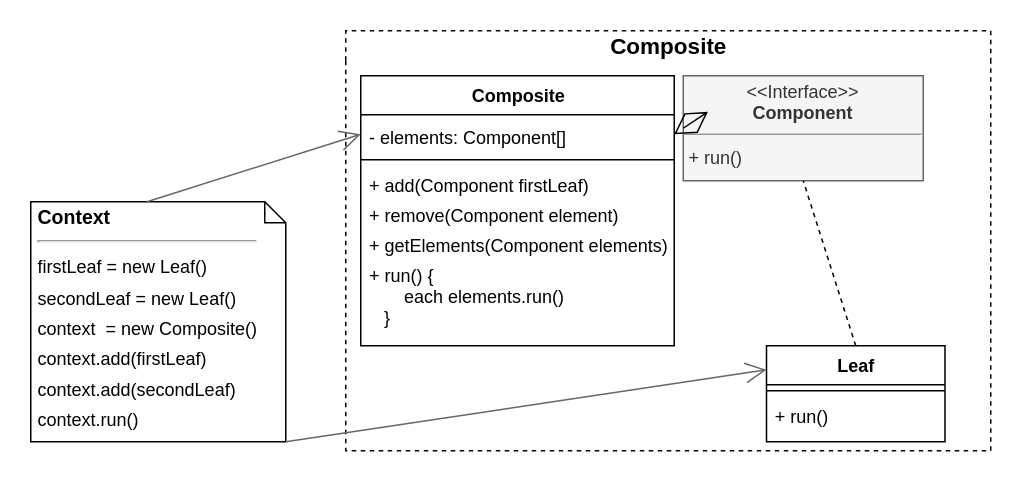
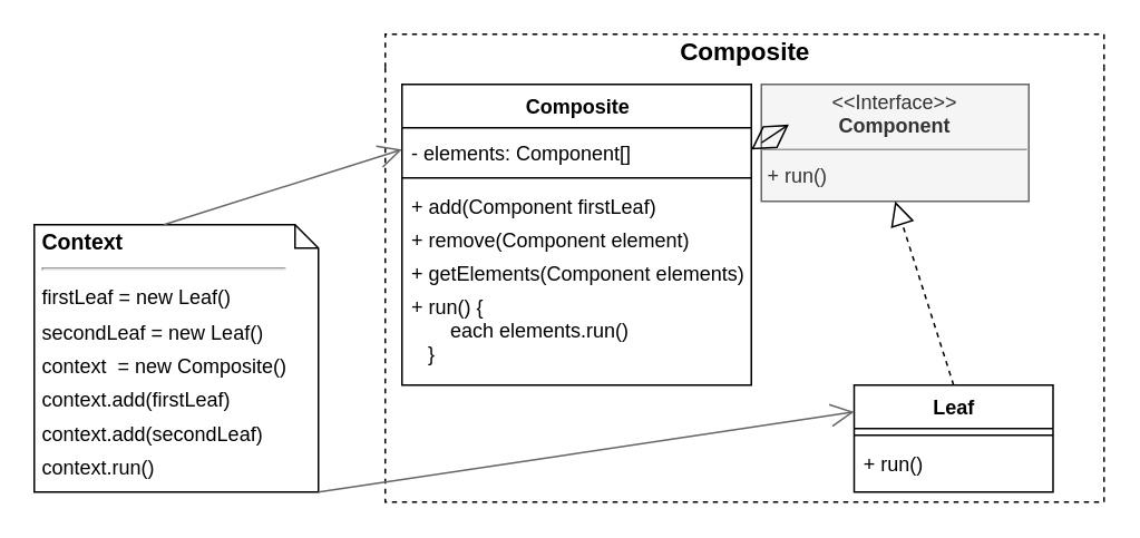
  <mxCell id="0" />
  <mxCell id="1" parent="0" />
  <mxCell id="2" value="&lt;p style=&quot;line-height: 20%&quot;&gt;Context&lt;br&gt;&lt;/p&gt;&lt;hr&gt;&lt;span style=&quot;font-size: 12px ; font-weight: 400 ; line-height: 170%&quot;&gt;firstLeaf = new Leaf()&lt;br&gt;&lt;/span&gt;&lt;font style=&quot;font-size: 12px&quot;&gt;&lt;span style=&quot;font-weight: normal ; line-height: 170%&quot;&gt;secondLeaf = new Leaf()&lt;br&gt;&lt;/span&gt;&lt;/font&gt;&lt;span style=&quot;font-weight: 400 ; line-height: 170% ; font-size: 12px&quot;&gt;context&amp;nbsp; = new Composite()&lt;br&gt;&lt;/span&gt;&lt;span style=&quot;font-size: 12px ; font-weight: 400 ; line-height: 170%&quot;&gt;context.add(firstLeaf)&lt;br&gt;&lt;/span&gt;&lt;span style=&quot;font-size: 12px ; font-weight: 400 ; line-height: 170%&quot;&gt;context.add(secondLeaf)&lt;br&gt;&lt;/span&gt;&lt;span style=&quot;font-size: 12px ; font-weight: 400 ; line-height: 170%&quot;&gt;context.run()&lt;/span&gt;&lt;br&gt;&lt;p&gt;&lt;/p&gt;" style="shape=note;size=14;verticalAlign=top;align=left;spacingTop=-13;rounded=0;shadow=0;glass=0;comic=0;strokeColor=#000000;fillColor=none;fontSize=13;fontStyle=1;labelBorderColor=none;whiteSpace=wrap;html=1;spacingLeft=0;spacingBottom=0;spacingRight=0;spacing=5;labelBackgroundColor=none;" parent="1" vertex="1"><mxGeometry x="20" y="134" width="170" height="160" as="geometry" /></mxCell>
  <mxCell id="3" value="Composite" style="swimlane;html=1;horizontal=1;startSize=20;fillColor=none;strokeColor=#000000;rounded=0;comic=0;fontSize=15;dashed=1;swimlaneLine=0;shadow=0;glass=0;perimeterSpacing=0;labelBackgroundColor=none;collapsible=0;" parent="1" vertex="1"><mxGeometry x="230" y="20" width="430" height="280" as="geometry"><mxRectangle x="270" y="60" width="100" height="20" as="alternateBounds" /></mxGeometry></mxCell>
  <mxCell id="4" value="Composite" style="swimlane;fontStyle=1;align=center;verticalAlign=top;childLayout=stackLayout;horizontal=1;startSize=26;horizontalStack=0;resizeParent=1;resizeParentMax=0;resizeLast=0;collapsible=0;marginBottom=0;rounded=0;shadow=0;glass=0;comic=0;strokeWidth=1;fontSize=12;labelBackgroundColor=none;fillColor=#ffffff;html=1;" parent="3" vertex="1"><mxGeometry x="10" y="30" width="209" height="180" as="geometry" /></mxCell>
  <mxCell id="5" value="- elements: Component[]" style="text;strokeColor=none;fillColor=none;align=left;verticalAlign=top;spacingLeft=4;spacingRight=4;overflow=hidden;rotatable=0;points=[[0,0.5],[1,0.5]];portConstraint=eastwest;spacingTop=2;" parent="4" vertex="1"><mxGeometry y="26" width="209" height="26" as="geometry" /></mxCell>
  <mxCell id="6" value="" style="line;strokeWidth=1;fillColor=none;align=left;verticalAlign=middle;spacingTop=-1;spacingLeft=3;spacingRight=3;rotatable=0;labelPosition=right;points=[];portConstraint=eastwest;" parent="4" vertex="1"><mxGeometry y="52" width="209" height="8" as="geometry" /></mxCell>
  <mxCell id="7" value="+ add(Component firstLeaf)" style="text;strokeColor=none;fillColor=none;align=left;verticalAlign=top;spacingLeft=4;spacingRight=4;overflow=hidden;rotatable=0;points=[[0,0.5],[1,0.5]];portConstraint=eastwest;" parent="4" vertex="1"><mxGeometry y="60" width="209" height="20" as="geometry" /></mxCell>
  <mxCell id="8" value="+ remove(Component element)" style="text;strokeColor=none;fillColor=none;align=left;verticalAlign=top;spacingLeft=4;spacingRight=4;overflow=hidden;rotatable=0;points=[[0,0.5],[1,0.5]];portConstraint=eastwest;" parent="4" vertex="1"><mxGeometry y="80" width="209" height="20" as="geometry" /></mxCell>
  <mxCell id="9" value="+ getElements(Component elements)" style="text;strokeColor=none;fillColor=none;align=left;verticalAlign=top;spacingLeft=4;spacingRight=4;overflow=hidden;rotatable=0;points=[[0,0.5],[1,0.5]];portConstraint=eastwest;" parent="4" vertex="1"><mxGeometry y="100" width="209" height="20" as="geometry" /></mxCell>
  <mxCell id="10" value="+ run() {&#10;       each elements.run()&#10;   }" style="text;strokeColor=none;fillColor=none;align=left;verticalAlign=top;spacingLeft=4;spacingRight=4;overflow=hidden;rotatable=0;points=[[0,0.5],[1,0.5]];portConstraint=eastwest;spacing=2;" parent="4" vertex="1"><mxGeometry y="120" width="209" height="60" as="geometry" /></mxCell>
  <mxCell id="11" value="&lt;p style=&quot;margin: 4px 0px 0px ; text-align: center ; line-height: 120%&quot;&gt;&lt;span&gt;&amp;lt;&amp;lt;Interface&amp;gt;&amp;gt;&lt;/span&gt;&lt;br&gt;&lt;b&gt;Component&lt;/b&gt;&lt;/p&gt;&lt;hr size=&quot;1&quot;&gt;&lt;p style=&quot;margin: 0px 0px 0px 4px ; line-height: 160%&quot;&gt;+ run()&lt;/p&gt;" style="verticalAlign=top;align=left;overflow=fill;fontSize=12;fontFamily=Helvetica;html=1;rounded=0;shadow=0;glass=0;comic=0;labelBackgroundColor=none;labelBorderColor=none;imageAspect=1;noLabel=0;portConstraintRotation=0;snapToPoint=0;container=1;dropTarget=1;collapsible=0;autosize=0;spacingLeft=0;spacingRight=0;fontStyle=0;fillColor=#f5f5f5;strokeColor=#666666;fontColor=#333333;" parent="3" vertex="1"><mxGeometry x="225" y="30" width="160" height="70" as="geometry" /></mxCell>
  <mxCell id="12" value="" style="endArrow=diamondThin;endFill=0;endSize=24;html=1;fontSize=12;fontColor=#000000;entryX=1;entryY=0.5;entryDx=0;entryDy=0;exitX=0;exitY=0.5;exitDx=0;exitDy=0;" parent="3" source="11" target="5" edge="1"><mxGeometry width="160" relative="1" as="geometry"><mxPoint x="330" y="86" as="sourcePoint" /><mxPoint x="180" y="116" as="targetPoint" /></mxGeometry></mxCell>
- <mxCell id="13" value="" style="endArrow=none;dashed=1;endFill=0;endSize=12;html=1;fontSize=12;fontColor=#000000;exitX=0.5;exitY=0;exitDx=0;exitDy=0;entryX=0.5;entryY=1;entryDx=0;entryDy=0;" parent="3" source="14" target="11" edge="1"><mxGeometry width="160" relative="1" as="geometry"><mxPoint x="500" y="179" as="sourcePoint" /><mxPoint x="660" y="179" as="targetPoint" /></mxGeometry></mxCell>
+ <mxCell id="13" value="" style="endArrow=block;dashed=1;endFill=0;endSize=12;html=1;fontSize=12;fontColor=#000000;exitX=0.5;exitY=0;exitDx=0;exitDy=0;entryX=0.5;entryY=1;entryDx=0;entryDy=0;" parent="3" source="14" target="11" edge="1"><mxGeometry width="160" relative="1" as="geometry"><mxPoint x="500" y="179" as="sourcePoint" /><mxPoint x="660" y="179" as="targetPoint" /></mxGeometry></mxCell>
  <mxCell id="14" value="Leaf" style="swimlane;fontStyle=1;align=center;verticalAlign=top;childLayout=stackLayout;horizontal=1;startSize=26;horizontalStack=0;resizeParent=1;resizeParentMax=0;resizeLast=0;collapsible=0;marginBottom=0;rounded=0;shadow=0;glass=0;comic=0;strokeWidth=1;fontSize=12;labelBackgroundColor=none;fillColor=#ffffff;html=1;" parent="3" vertex="1"><mxGeometry x="280.5" y="210" width="119" height="64" as="geometry" /></mxCell>
  <mxCell id="15" value="" style="line;strokeWidth=1;fillColor=none;align=left;verticalAlign=middle;spacingTop=-1;spacingLeft=3;spacingRight=3;rotatable=0;labelPosition=right;points=[];portConstraint=eastwest;" parent="14" vertex="1"><mxGeometry y="26" width="119" height="8" as="geometry" /></mxCell>
  <mxCell id="16" value="+ run()" style="text;strokeColor=none;fillColor=none;align=left;verticalAlign=top;spacingLeft=4;spacingRight=4;overflow=hidden;rotatable=0;points=[[0,0.5],[1,0.5]];portConstraint=eastwest;" parent="14" vertex="1"><mxGeometry y="34" width="119" height="30" as="geometry" /></mxCell>
  <mxCell id="17" value="" style="endArrow=open;endFill=1;endSize=12;html=1;exitX=1;exitY=1;exitDx=0;exitDy=0;exitPerimeter=0;entryX=0;entryY=0.25;entryDx=0;entryDy=0;strokeColor=#666666;" parent="1" source="2" target="14" edge="1"><mxGeometry width="160" relative="1" as="geometry"><mxPoint x="301" y="-2600" as="sourcePoint" /><mxPoint x="461" y="-2600" as="targetPoint" /></mxGeometry></mxCell>
  <mxCell id="18" value="" style="endArrow=open;endFill=1;endSize=12;html=1;exitX=0;exitY=0;exitDx=77.5;exitDy=0;exitPerimeter=0;entryX=0;entryY=0.5;entryDx=0;entryDy=0;strokeColor=#666666;" parent="1" source="2" target="5" edge="1"><mxGeometry width="160" relative="1" as="geometry"><mxPoint x="301" y="-2600" as="sourcePoint" /><mxPoint x="461" y="-2600" as="targetPoint" /></mxGeometry></mxCell>
